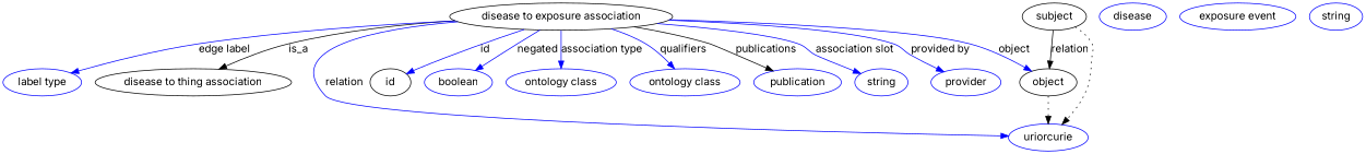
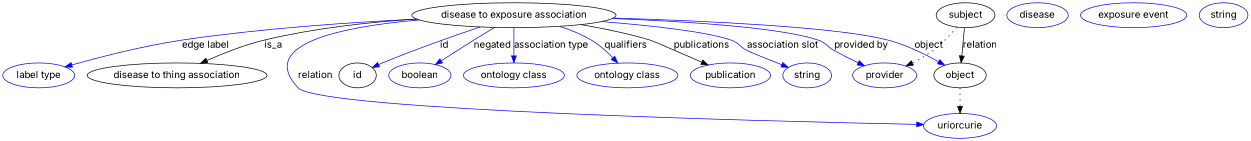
  digraph {
    fontname=Inter
    node [fontname=Inter color=blue]
    edge [fontname=Inter color=blue style=solid]
    n1 [height=0.5 label="disease to exposure association" width=3.358 color=""]
    "disease to thing association" [height=0.5 width=2.9789 color=""]
    n3 [height=0.5 label=uriorcurie width=1.2638]
    object [height=0.5 width=0.9027 color=""]
    id [height=0.5 width=0.75 color=""]
    n6 [height=0.5 label=boolean width=1.0652]
    n7 [height=0.5 label="ontology class" width=1.7151]
    n8 [height=0.5 label="ontology class" width=1.7151]
    n9 [height=0.5 label=publication width=1.3902]
    n10 [height=0.5 label=provider width=1.1193]
    n11 [height=0.5 label=string width=0.84854]
    n12 [height=0.5 label="label type" width=1.2638]
    subject [height=0.5 width=0.99297 color=""]
    n14 [height=0.5 label=disease width=1.011]
    n15 [height=0.5 label="exposure event" width=1.7693]
    n16 [height=0.5 label=string width=0.84854]
    n1 -> "disease to thing association" [label=is_a color="" style=""]
    n1 -> n3 [label=relation]
    n1 -> object [label=object]
    n1 -> id [label=id]
    n1 -> n6 [label=negated]
    n1 -> n7 [label="association type"]
    n1 -> n8 [label=qualifiers]
    n1 -> n9 [color=black label=publications]
    n1 -> n10 [label="provided by"]
    n1 -> n11 [label="association slot"]
    n1 -> n12 [label="edge label"]
    object -> n3 [style=dotted color=""]
-   subject -> n3 [style=dotted color=""]
+   subject -> n10 [style=dotted color=""]
    subject -> object [label=relation color="" style=""]
  }
